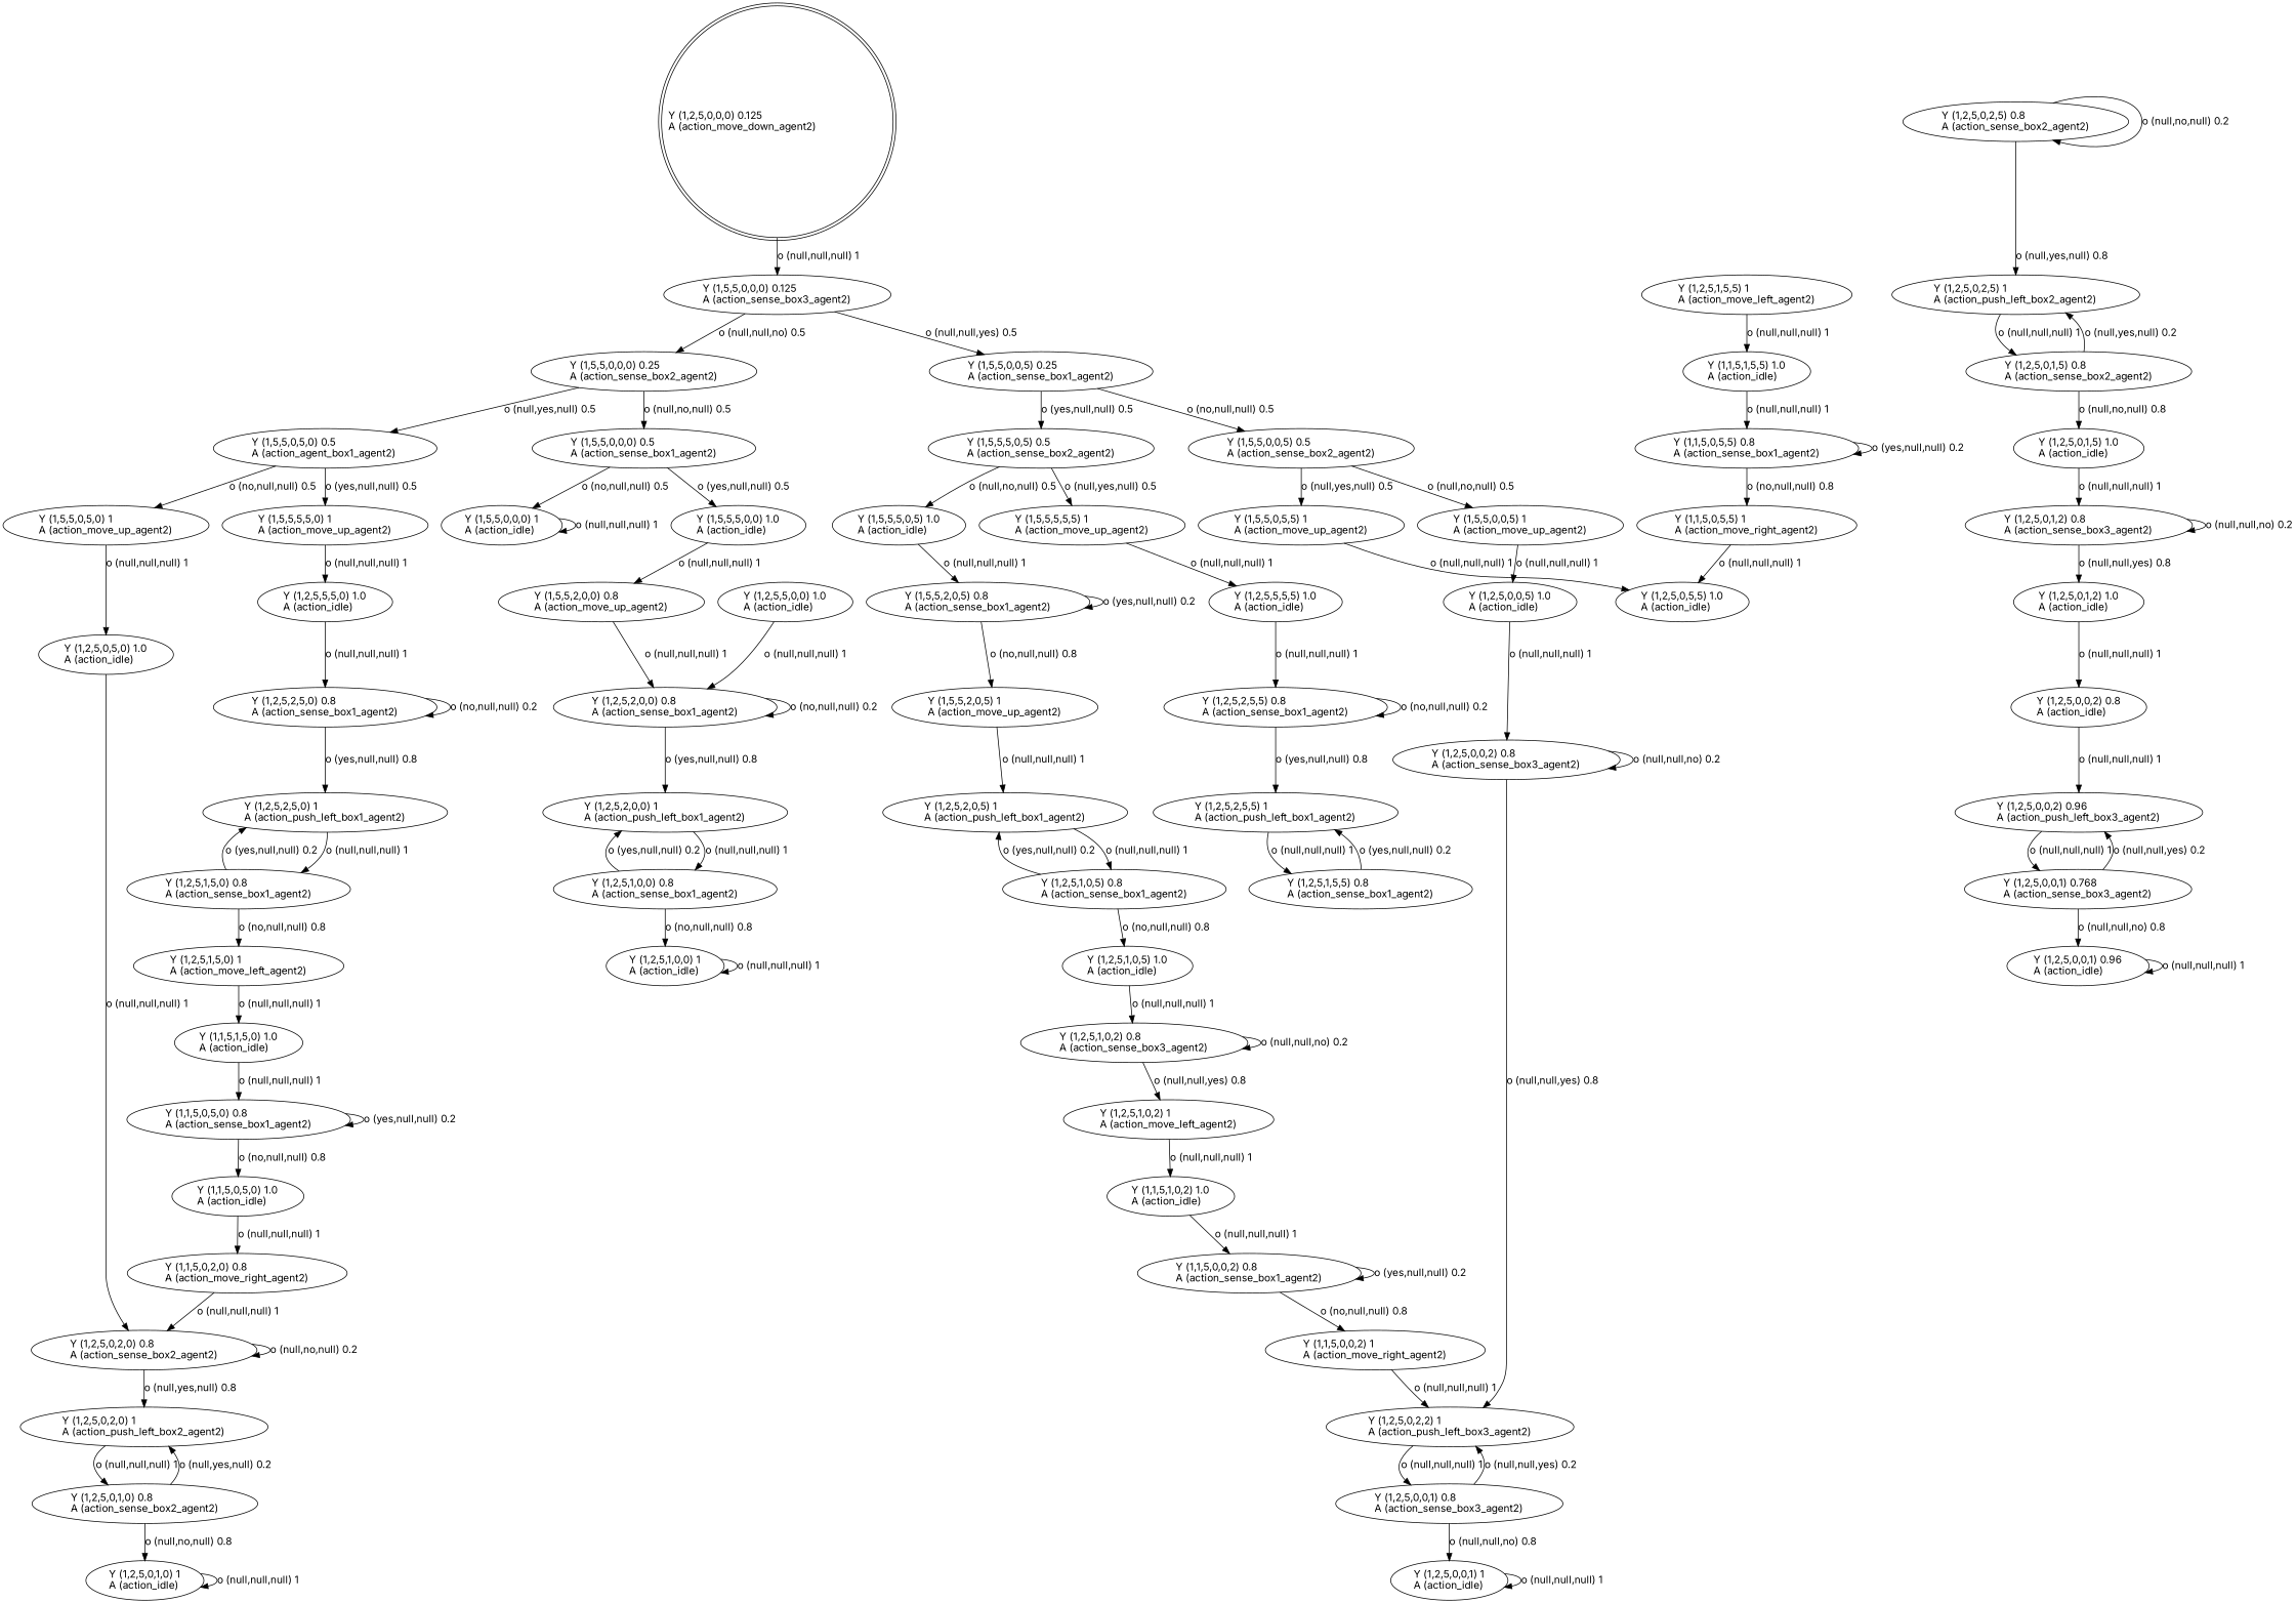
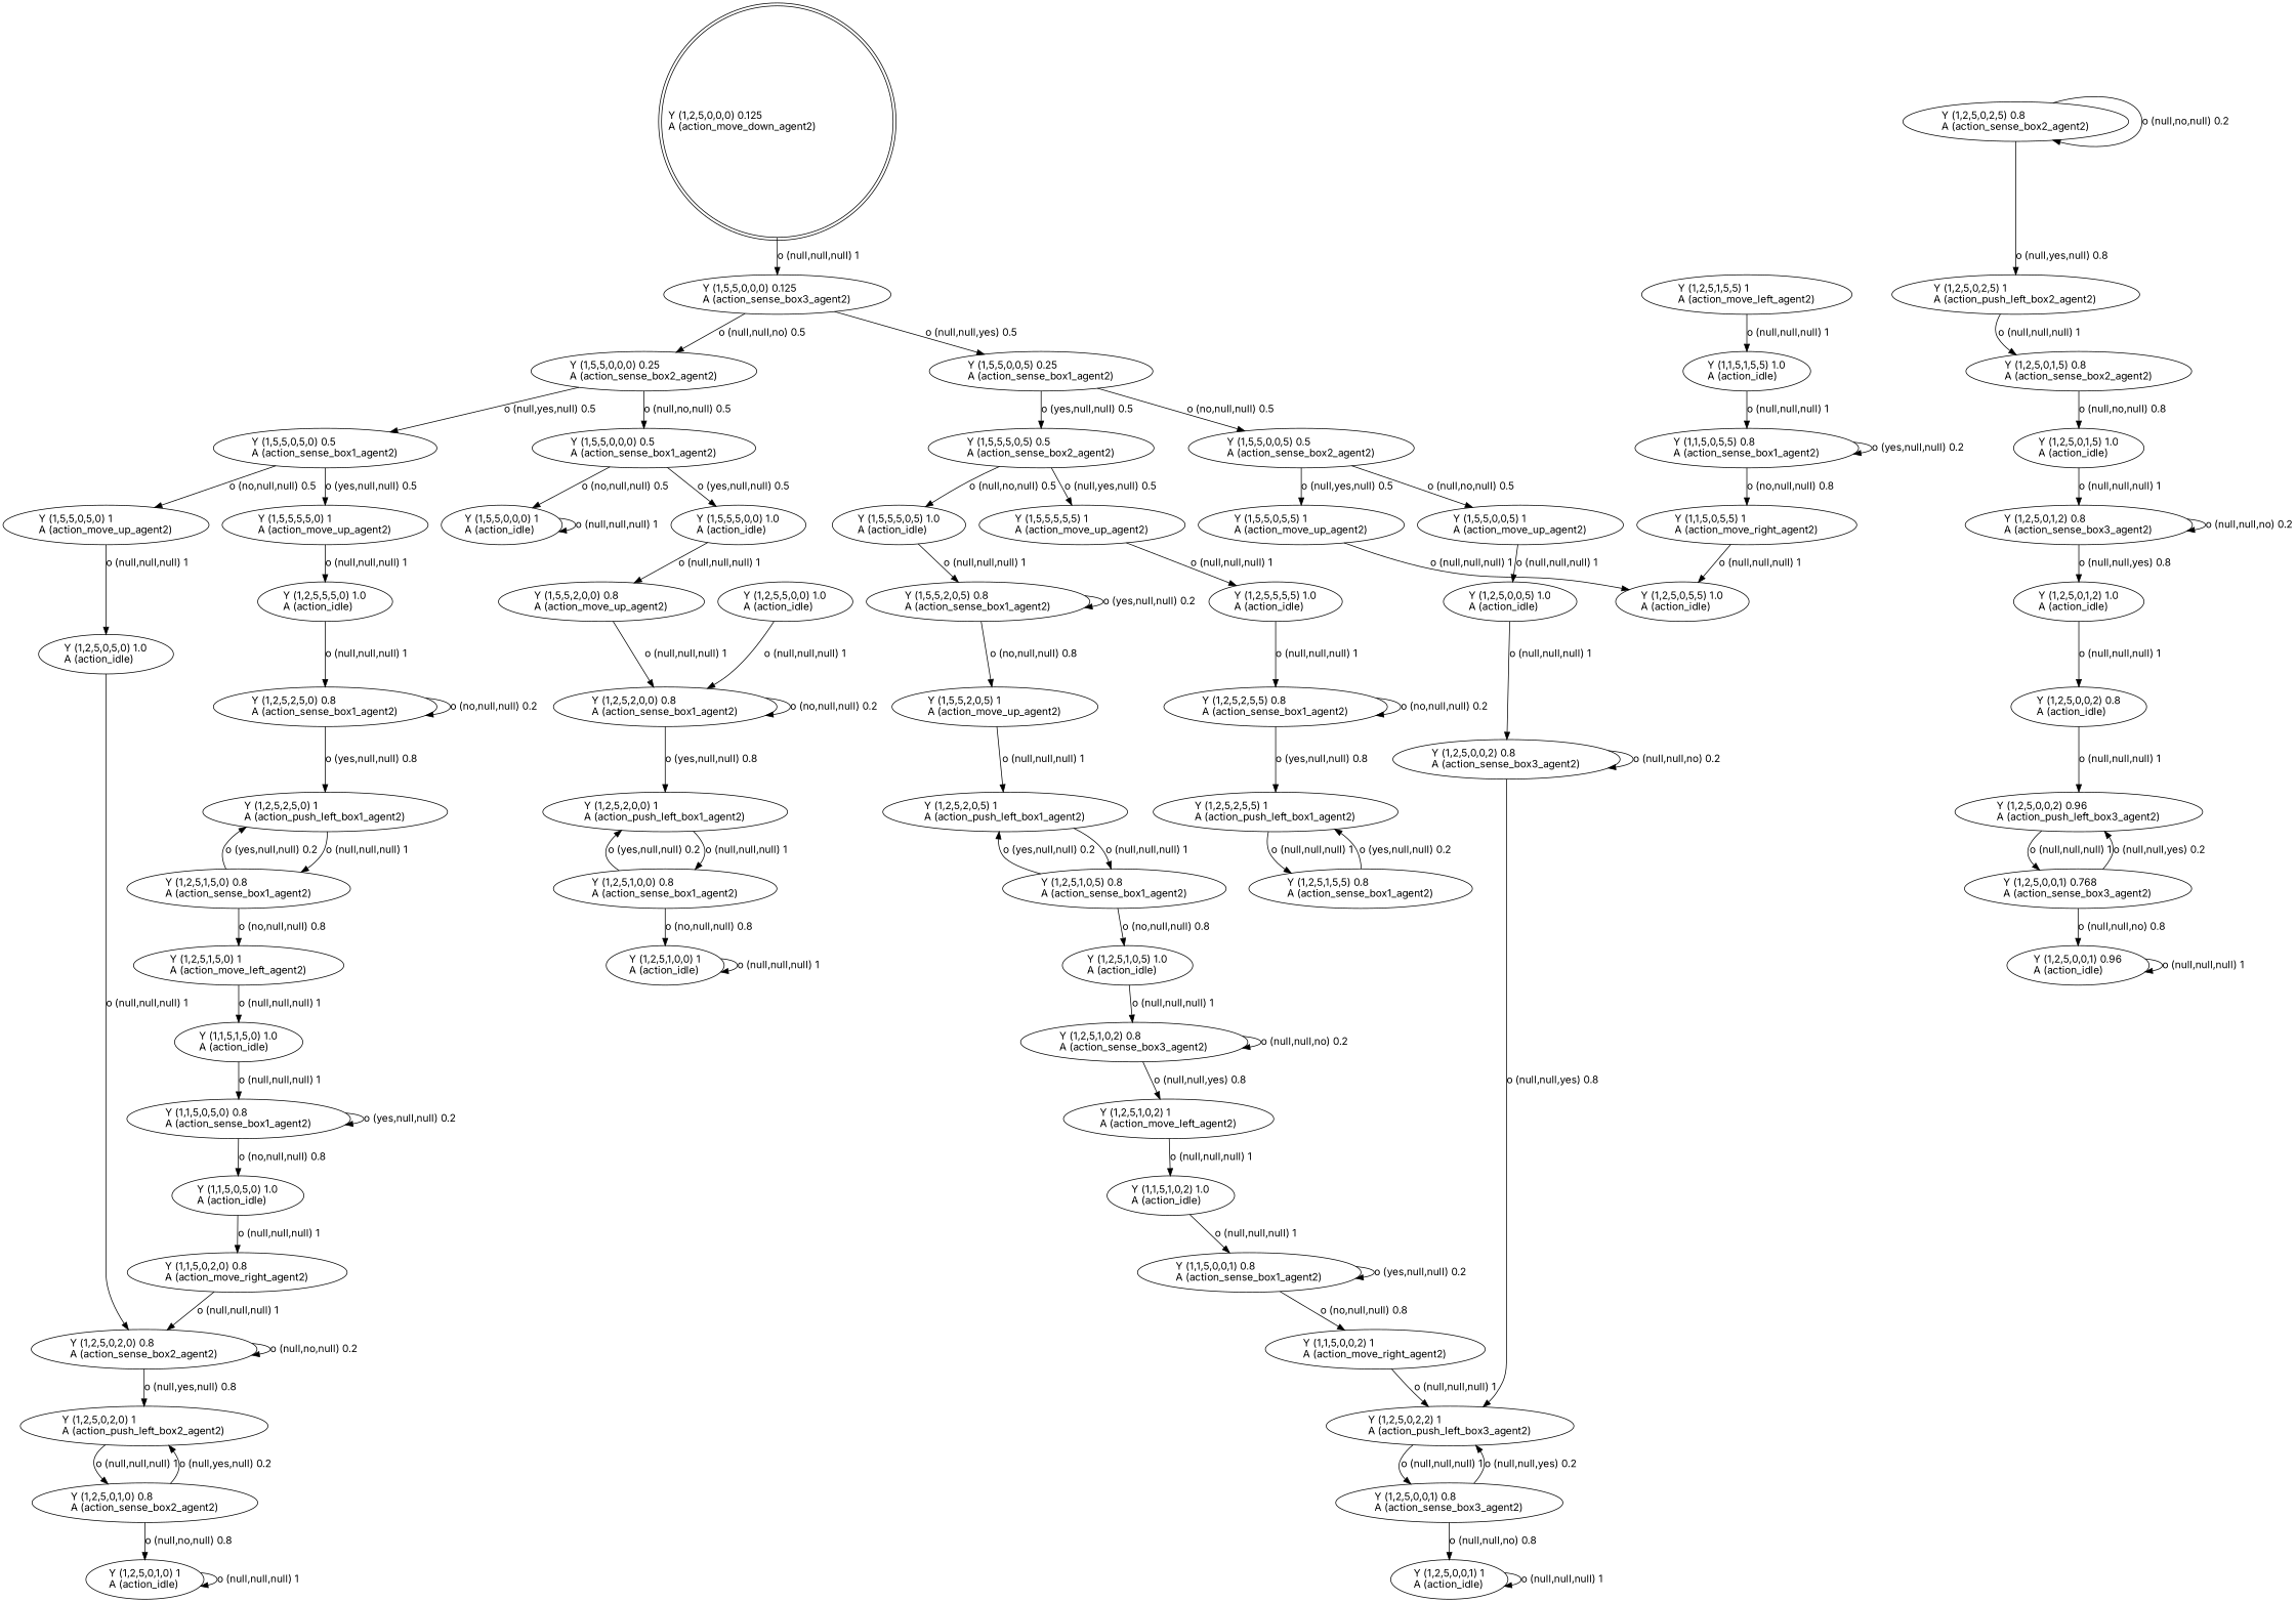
  digraph {
    fontname=Inter
    node [fontname=Inter]
    edge [fontname=Inter]
    n1 [label="Y (1,2,5,0,0,0) 0.125\lA (action_move_down_agent2)\l" labeljust=l shape=doublecircle]
    n2 [label="Y (1,5,5,0,0,0) 0.125\lA (action_sense_box3_agent2)\l"]
    n3 [label="Y (1,5,5,0,0,5) 0.25\lA (action_sense_box1_agent2)\l"]
    n4 [label="Y (1,5,5,0,0,0) 0.25\lA (action_sense_box2_agent2)\l"]
    n5 [label="Y (1,2,5,2,5,0) 1\lA (action_push_left_box1_agent2)\l"]
    n6 [label="Y (1,2,5,1,5,0) 0.8\lA (action_sense_box1_agent2)\l"]
    n7 [label="Y (1,2,5,1,5,0) 1\lA (action_move_left_agent2)\l"]
    n8 [label="Y (1,1,5,1,5,0) 1.0\lA (action_idle)\l"]
    n9 [label="Y (1,1,5,0,5,0) 0.8\lA (action_sense_box1_agent2)\l"]
    n10 [label="Y (1,1,5,0,5,0) 1.0\lA (action_idle)\l"]
    n11 [label="Y (1,1,5,0,2,0) 0.8\lA (action_move_right_agent2)\l"]
    n12 [label="Y (1,2,5,0,2,0) 0.8\lA (action_sense_box2_agent2)\l"]
    n13 [label="Y (1,2,5,0,2,0) 1\lA (action_push_left_box2_agent2)\l"]
    n14 [label="Y (1,2,5,0,5,0) 1.0\lA (action_idle)\l"]
    n15 [label="Y (1,2,5,0,1,0) 0.8\lA (action_sense_box2_agent2)\l"]
    n16 [label="Y (1,2,5,1,0,2) 1\lA (action_move_left_agent2)\l"]
    n17 [label="Y (1,1,5,1,0,2) 1.0\lA (action_idle)\l"]
-   n18 [label="Y (1,1,5,0,0,2) 0.8\lA (action_sense_box1_agent2)\l"]
+   n18 [label="Y (1,1,5,0,0,1) 0.8\lA (action_sense_box1_agent2)\l"]
    n19 [label="Y (1,1,5,0,0,2) 1\lA (action_move_right_agent2)\l"]
    n20 [label="Y (1,2,5,0,2,2) 1\lA (action_push_left_box3_agent2)\l"]
    n21 [label="Y (1,2,5,0,0,1) 0.8\lA (action_sense_box3_agent2)\l"]
    n22 [label="Y (1,2,5,0,0,1) 1\lA (action_idle)\l"]
    n23 [label="Y (1,5,5,0,0,5) 1\lA (action_move_up_agent2)\l"]
    n24 [label="Y (1,2,5,0,0,5) 1.0\lA (action_idle)\l"]
    n25 [label="Y (1,2,5,0,0,2) 0.8\lA (action_sense_box3_agent2)\l"]
    n26 [label="Y (1,2,5,2,5,5) 1\lA (action_push_left_box1_agent2)\l"]
    n27 [label="Y (1,2,5,1,5,5) 0.8\lA (action_sense_box1_agent2)\l"]
    n28 [label="Y (1,2,5,1,5,5) 1\lA (action_move_left_agent2)\l"]
    n29 [label="Y (1,1,5,1,5,5) 1.0\lA (action_idle)\l"]
    n30 [label="Y (1,1,5,0,5,5) 0.8\lA (action_sense_box1_agent2)\l"]
    n31 [label="Y (1,1,5,0,5,5) 1\lA (action_move_right_agent2)\l"]
    n32 [label="Y (1,2,5,0,5,5) 1.0\lA (action_idle)\l"]
-   n33 [label="Y (1,5,5,0,5,0) 0.5\lA (action_agent_box1_agent2)\l"]
+   n33 [label="Y (1,5,5,0,5,0) 0.5\lA (action_sense_box1_agent2)\l"]
    n34 [label="Y (1,5,5,5,5,0) 1\lA (action_move_up_agent2)\l"]
    n35 [label="Y (1,5,5,0,5,0) 1\lA (action_move_up_agent2)\l"]
    n36 [label="Y (1,2,5,5,5,0) 1.0\lA (action_idle)\l"]
    n37 [label="Y (1,5,5,0,0,0) 0.5\lA (action_sense_box1_agent2)\l"]
    n38 [label="Y (1,5,5,5,0,0) 1.0\lA (action_idle)\l"]
    n39 [label="Y (1,5,5,0,0,0) 1\lA (action_idle)\l"]
    n40 [label="Y (1,5,5,2,0,0) 0.8\lA (action_move_up_agent2)\l"]
    n41 [label="Y (1,2,5,2,5,0) 0.8\lA (action_sense_box1_agent2)\l"]
    n42 [label="Y (1,2,5,0,2,5) 0.8\lA (action_sense_box2_agent2)\l"]
    n43 [label="Y (1,2,5,0,2,5) 1\lA (action_push_left_box2_agent2)\l"]
    n44 [label="Y (1,5,5,0,5,5) 1\lA (action_move_up_agent2)\l"]
    n45 [label="Y (1,2,5,0,1,5) 0.8\lA (action_sense_box2_agent2)\l"]
    n46 [label="Y (1,2,5,0,1,5) 1.0\lA (action_idle)\l"]
    n47 [label="Y (1,2,5,0,1,2) 0.8\lA (action_sense_box3_agent2)\l"]
    n48 [label="Y (1,2,5,0,1,2) 1.0\lA (action_idle)\l"]
    n49 [label="Y (1,2,5,0,1,0) 1\lA (action_idle)\l"]
    n50 [label="Y (1,2,5,2,0,0) 0.8\lA (action_sense_box1_agent2)\l"]
    n51 [label="Y (1,2,5,2,0,0) 1\lA (action_push_left_box1_agent2)\l"]
    n52 [label="Y (1,2,5,5,0,0) 1.0\lA (action_idle)\l"]
    n53 [label="Y (1,2,5,1,0,0) 0.8\lA (action_sense_box1_agent2)\l"]
    n54 [label="Y (1,2,5,1,0,0) 1\lA (action_idle)\l"]
    n55 [label="Y (1,2,5,0,0,2) 0.8\lA (action_idle)\l"]
    n56 [label="Y (1,2,5,0,0,2) 0.96\lA (action_push_left_box3_agent2)\l"]
    n57 [label="Y (1,2,5,0,0,1) 0.768\lA (action_sense_box3_agent2)\l"]
    n58 [label="Y (1,2,5,0,0,1) 0.96\lA (action_idle)\l"]
    n59 [label="Y (1,5,5,5,0,5) 0.5\lA (action_sense_box2_agent2)\l"]
    n60 [label="Y (1,5,5,0,0,5) 0.5\lA (action_sense_box2_agent2)\l"]
    n61 [label="Y (1,5,5,5,5,5) 1\lA (action_move_up_agent2)\l"]
    n62 [label="Y (1,5,5,5,0,5) 1.0\lA (action_idle)\l"]
    n63 [label="Y (1,2,5,5,5,5) 1.0\lA (action_idle)\l"]
    n64 [label="Y (1,5,5,2,0,5) 0.8\lA (action_sense_box1_agent2)\l"]
    n65 [label="Y (1,2,5,2,5,5) 0.8\lA (action_sense_box1_agent2)\l"]
    n66 [label="Y (1,5,5,2,0,5) 1\lA (action_move_up_agent2)\l"]
    n67 [label="Y (1,2,5,2,0,5) 1\lA (action_push_left_box1_agent2)\l"]
    n68 [label="Y (1,2,5,1,0,5) 0.8\lA (action_sense_box1_agent2)\l"]
    n69 [label="Y (1,2,5,1,0,5) 1.0\lA (action_idle)\l"]
    n70 [label="Y (1,2,5,1,0,2) 0.8\lA (action_sense_box3_agent2)\l"]
    n1 -> n2 [label="o (null,null,null) 1\l"]
    n2 -> n3 [label="o (null,null,yes) 0.5\l"]
    n2 -> n4 [label="o (null,null,no) 0.5\l"]
    n3 -> n59 [label="o (yes,null,null) 0.5\l"]
    n3 -> n60 [label="o (no,null,null) 0.5\l"]
    n4 -> n33 [label="o (null,yes,null) 0.5\l"]
    n4 -> n37 [label="o (null,no,null) 0.5\l"]
    n5 -> n6 [label="o (null,null,null) 1\l"]
    n6 -> n5 [label="o (yes,null,null) 0.2\l"]
    n6 -> n7 [label="o (no,null,null) 0.8\l"]
    n7 -> n8 [label="o (null,null,null) 1\l"]
    n8 -> n9 [label="o (null,null,null) 1\l"]
    n9 -> n9 [label="o (yes,null,null) 0.2\l"]
    n9 -> n10 [label="o (no,null,null) 0.8\l"]
    n10 -> n11 [label="o (null,null,null) 1\l"]
    n11 -> n12 [label="o (null,null,null) 1\l"]
    n12 -> n12 [label="o (null,no,null) 0.2\l"]
    n12 -> n13 [label="o (null,yes,null) 0.8\l"]
    n13 -> n15 [label="o (null,null,null) 1\l"]
    n14 -> n12 [label="o (null,null,null) 1\l"]
    n15 -> n13 [label="o (null,yes,null) 0.2\l"]
    n15 -> n49 [label="o (null,no,null) 0.8\l"]
    n16 -> n17 [label="o (null,null,null) 1\l"]
    n17 -> n18 [label="o (null,null,null) 1\l"]
    n18 -> n18 [label="o (yes,null,null) 0.2\l"]
    n18 -> n19 [label="o (no,null,null) 0.8\l"]
    n19 -> n20 [label="o (null,null,null) 1\l"]
    n20 -> n21 [label="o (null,null,null) 1\l"]
    n21 -> n20 [label="o (null,null,yes) 0.2\l"]
    n21 -> n22 [label="o (null,null,no) 0.8\l"]
    n22 -> n22 [label="o (null,null,null) 1\l"]
    n23 -> n24 [label="o (null,null,null) 1\l"]
    n24 -> n25 [label="o (null,null,null) 1\l"]
    n25 -> n20 [label="o (null,null,yes) 0.8\l"]
    n25 -> n25 [label="o (null,null,no) 0.2\l"]
    n26 -> n27 [label="o (null,null,null) 1\l"]
    n27 -> n26 [label="o (yes,null,null) 0.2\l"]
    n28 -> n29 [label="o (null,null,null) 1\l"]
    n29 -> n30 [label="o (null,null,null) 1\l"]
    n30 -> n30 [label="o (yes,null,null) 0.2\l"]
    n30 -> n31 [label="o (no,null,null) 0.8\l"]
    n31 -> n32 [label="o (null,null,null) 1\l"]
    n33 -> n34 [label="o (yes,null,null) 0.5\l"]
    n33 -> n35 [label="o (no,null,null) 0.5\l"]
    n34 -> n36 [label="o (null,null,null) 1\l"]
    n35 -> n14 [label="o (null,null,null) 1\l"]
    n36 -> n41 [label="o (null,null,null) 1\l"]
    n37 -> n38 [label="o (yes,null,null) 0.5\l"]
    n37 -> n39 [label="o (no,null,null) 0.5\l"]
    n38 -> n40 [label="o (null,null,null) 1\l"]
    n39 -> n39 [label="o (null,null,null) 1\l"]
    n40 -> n50 [label="o (null,null,null) 1\l"]
    n41 -> n5 [label="o (yes,null,null) 0.8\l"]
    n41 -> n41 [label="o (no,null,null) 0.2\l"]
    n42 -> n42 [label="o (null,no,null) 0.2\l"]
    n42 -> n43 [label="o (null,yes,null) 0.8\l"]
    n43 -> n45 [label="o (null,null,null) 1\l"]
    n44 -> n32 [label="o (null,null,null) 1\l"]
-   n45 -> n43 [label="o (null,yes,null) 0.2\l"]
    n45 -> n46 [label="o (null,no,null) 0.8\l"]
    n46 -> n47 [label="o (null,null,null) 1\l"]
    n47 -> n47 [label="o (null,null,no) 0.2\l"]
    n47 -> n48 [label="o (null,null,yes) 0.8\l"]
    n48 -> n55 [label="o (null,null,null) 1\l"]
    n49 -> n49 [label="o (null,null,null) 1\l"]
    n50 -> n50 [label="o (no,null,null) 0.2\l"]
    n50 -> n51 [label="o (yes,null,null) 0.8\l"]
    n51 -> n53 [label="o (null,null,null) 1\l"]
    n52 -> n50 [label="o (null,null,null) 1\l"]
    n53 -> n51 [label="o (yes,null,null) 0.2\l"]
    n53 -> n54 [label="o (no,null,null) 0.8\l"]
    n54 -> n54 [label="o (null,null,null) 1\l"]
    n55 -> n56 [label="o (null,null,null) 1\l"]
    n56 -> n57 [label="o (null,null,null) 1\l"]
    n57 -> n56 [label="o (null,null,yes) 0.2\l"]
    n57 -> n58 [label="o (null,null,no) 0.8\l"]
    n58 -> n58 [label="o (null,null,null) 1\l"]
    n59 -> n61 [label="o (null,yes,null) 0.5\l"]
    n59 -> n62 [label="o (null,no,null) 0.5\l"]
    n60 -> n23 [label="o (null,no,null) 0.5\l"]
    n60 -> n44 [label="o (null,yes,null) 0.5\l"]
    n61 -> n63 [label="o (null,null,null) 1\l"]
    n62 -> n64 [label="o (null,null,null) 1\l"]
    n63 -> n65 [label="o (null,null,null) 1\l"]
    n64 -> n64 [label="o (yes,null,null) 0.2\l"]
    n64 -> n66 [label="o (no,null,null) 0.8\l"]
    n65 -> n26 [label="o (yes,null,null) 0.8\l"]
    n65 -> n65 [label="o (no,null,null) 0.2\l"]
    n66 -> n67 [label="o (null,null,null) 1\l"]
    n67 -> n68 [label="o (null,null,null) 1\l"]
    n68 -> n67 [label="o (yes,null,null) 0.2\l"]
    n68 -> n69 [label="o (no,null,null) 0.8\l"]
    n69 -> n70 [label="o (null,null,null) 1\l"]
    n70 -> n16 [label="o (null,null,yes) 0.8\l"]
    n70 -> n70 [label="o (null,null,no) 0.2\l"]
  }
